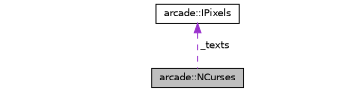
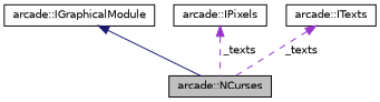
  digraph {
    node [color=black fillcolor=white fontname=Helvetica fontsize=10 shape=record style=filled]
    edge [color=darkorchid3 dir=back fontname=Helvetica fontsize=10 labelfontname=Helvetica labelfontsize=10 style=dashed]
    n1 [fillcolor=grey75 fontcolor=black height=0.2 label="arcade::NCurses" width=0.4]
+   n2 [height=0.2 label="arcade::IGraphicalModule" width=0.4]
    n3 [height=0.2 label="arcade::IPixels" width=0.4]
+   n4 [height=0.2 label="arcade::ITexts" width=0.4]
+   n2 -> n1 [color=midnightblue style=solid]
    n3 -> n1 [label=" _texts"]
+   n4 -> n1 [label=" _texts"]
  }
